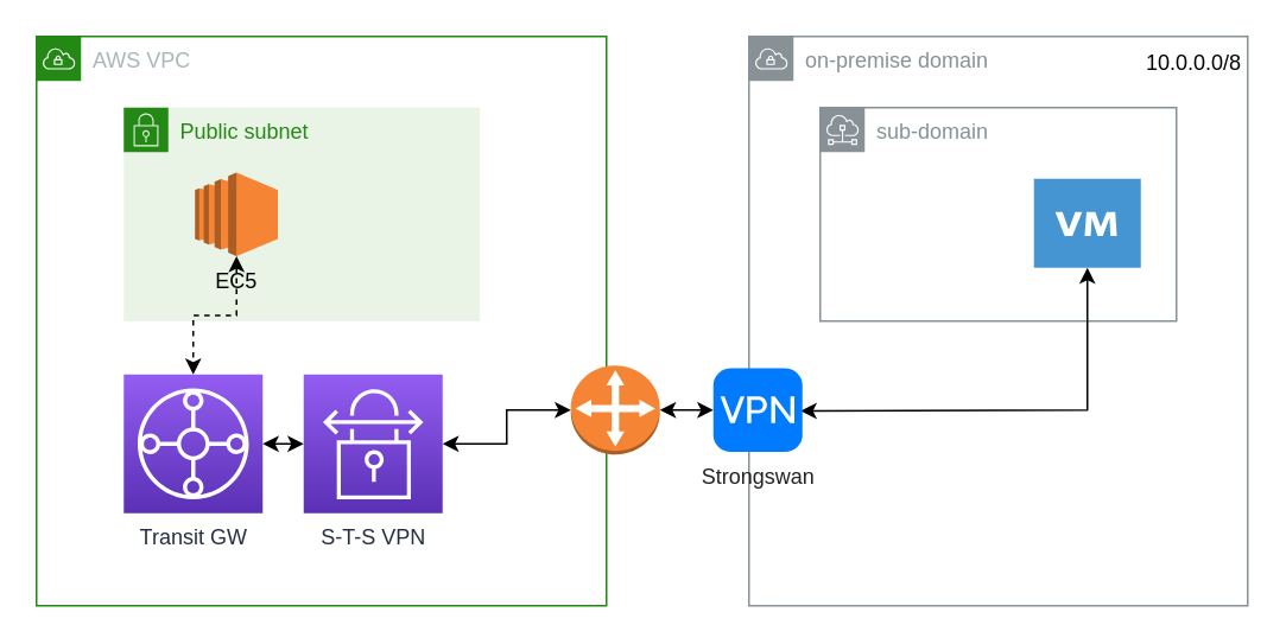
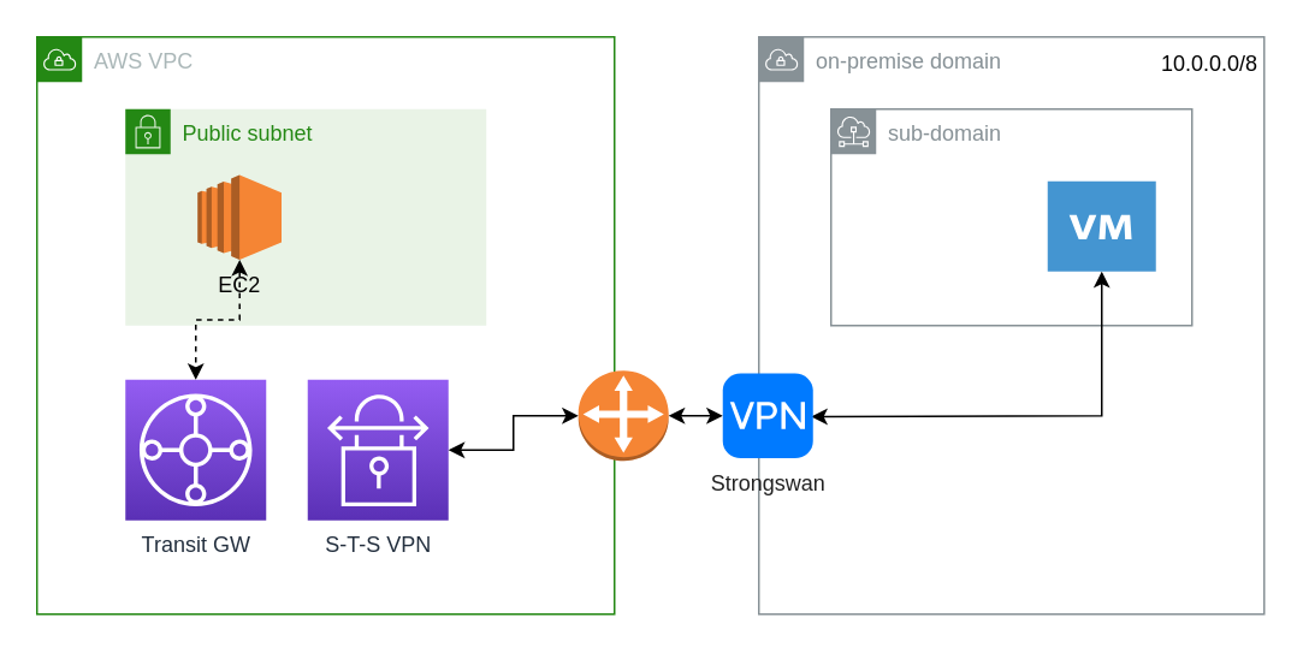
  <mxCell id="0" />
  <mxCell id="1" parent="0" />
  <mxCell id="2" value="AWS VPC" style="points=[[0,0],[0.25,0],[0.5,0],[0.75,0],[1,0],[1,0.25],[1,0.5],[1,0.75],[1,1],[0.75,1],[0.5,1],[0.25,1],[0,1],[0,0.75],[0,0.5],[0,0.25]];outlineConnect=0;gradientColor=none;html=1;whiteSpace=wrap;fontSize=12;fontStyle=0;container=1;pointerEvents=0;collapsible=0;recursiveResize=0;shape=mxgraph.aws4.group;grIcon=mxgraph.aws4.group_vpc;strokeColor=#248814;fillColor=none;verticalAlign=top;align=left;spacingLeft=30;fontColor=#AAB7B8;dashed=0;" parent="1" vertex="1"><mxGeometry x="20" y="20" width="320" height="320" as="geometry" /></mxCell>
  <mxCell id="3" value="Public subnet" style="points=[[0,0],[0.25,0],[0.5,0],[0.75,0],[1,0],[1,0.25],[1,0.5],[1,0.75],[1,1],[0.75,1],[0.5,1],[0.25,1],[0,1],[0,0.75],[0,0.5],[0,0.25]];outlineConnect=0;gradientColor=none;html=1;whiteSpace=wrap;fontSize=12;fontStyle=0;container=1;pointerEvents=0;collapsible=0;recursiveResize=0;shape=mxgraph.aws4.group;grIcon=mxgraph.aws4.group_security_group;grStroke=0;strokeColor=#248814;fillColor=#E9F3E6;verticalAlign=top;align=left;spacingLeft=30;fontColor=#248814;dashed=0;" parent="2" vertex="1"><mxGeometry x="49" y="40" width="200" height="120" as="geometry" /></mxCell>
- <mxCell id="4" value="EC5" style="outlineConnect=0;dashed=0;verticalLabelPosition=bottom;verticalAlign=top;align=center;html=1;shape=mxgraph.aws3.ec2;fillColor=#F58534;gradientColor=none;" parent="3" vertex="1"><mxGeometry x="40" y="36.5" width="46.5" height="47" as="geometry" /></mxCell>
+ <mxCell id="4" value="EC2" style="outlineConnect=0;dashed=0;verticalLabelPosition=bottom;verticalAlign=top;align=center;html=1;shape=mxgraph.aws3.ec2;fillColor=#F58534;gradientColor=none;" parent="3" vertex="1"><mxGeometry x="40" y="36.5" width="46.5" height="47" as="geometry" /></mxCell>
  <mxCell id="5" value="S-T-S VPN" style="sketch=0;points=[[0,0,0],[0.25,0,0],[0.5,0,0],[0.75,0,0],[1,0,0],[0,1,0],[0.25,1,0],[0.5,1,0],[0.75,1,0],[1,1,0],[0,0.25,0],[0,0.5,0],[0,0.75,0],[1,0.25,0],[1,0.5,0],[1,0.75,0]];outlineConnect=0;fontColor=#232F3E;gradientColor=#945DF2;gradientDirection=north;fillColor=#5A30B5;strokeColor=#ffffff;dashed=0;verticalLabelPosition=bottom;verticalAlign=top;align=center;html=1;fontSize=12;fontStyle=0;aspect=fixed;shape=mxgraph.aws4.resourceIcon;resIcon=mxgraph.aws4.site_to_site_vpn;" parent="2" vertex="1"><mxGeometry x="150" y="190" width="78" height="78" as="geometry" /></mxCell>
- <mxCell id="6" style="edgeStyle=orthogonalEdgeStyle;rounded=0;orthogonalLoop=1;jettySize=auto;html=1;entryX=0;entryY=0.5;entryDx=0;entryDy=0;entryPerimeter=0;startArrow=classic;startFill=1;" parent="2" source="7" target="5" edge="1"><mxGeometry relative="1" as="geometry" /></mxCell>
  <mxCell id="7" value="Transit GW" style="sketch=0;points=[[0,0,0],[0.25,0,0],[0.5,0,0],[0.75,0,0],[1,0,0],[0,1,0],[0.25,1,0],[0.5,1,0],[0.75,1,0],[1,1,0],[0,0.25,0],[0,0.5,0],[0,0.75,0],[1,0.25,0],[1,0.5,0],[1,0.75,0]];outlineConnect=0;fontColor=#232F3E;gradientColor=#945DF2;gradientDirection=north;fillColor=#5A30B5;strokeColor=#ffffff;dashed=0;verticalLabelPosition=bottom;verticalAlign=top;align=center;html=1;fontSize=12;fontStyle=0;aspect=fixed;shape=mxgraph.aws4.resourceIcon;resIcon=mxgraph.aws4.transit_gateway;" parent="2" vertex="1"><mxGeometry x="49" y="190" width="78" height="78" as="geometry" /></mxCell>
  <mxCell id="8" style="edgeStyle=orthogonalEdgeStyle;rounded=0;orthogonalLoop=1;jettySize=auto;html=1;startArrow=classic;startFill=1;dashed=1;" parent="2" source="4" target="7" edge="1"><mxGeometry relative="1" as="geometry" /></mxCell>
  <mxCell id="9" value="on-premise domain" style="sketch=0;outlineConnect=0;gradientColor=none;html=1;whiteSpace=wrap;fontSize=12;fontStyle=0;shape=mxgraph.aws4.group;grIcon=mxgraph.aws4.group_vpc;strokeColor=#879196;fillColor=none;verticalAlign=top;align=left;spacingLeft=30;fontColor=#879196;dashed=0;" parent="1" vertex="1"><mxGeometry x="420" y="20" width="280" height="320" as="geometry" /></mxCell>
  <mxCell id="10" value="sub-domain" style="sketch=0;outlineConnect=0;gradientColor=none;html=1;whiteSpace=wrap;fontSize=12;fontStyle=0;shape=mxgraph.aws4.group;grIcon=mxgraph.aws4.group_subnet;strokeColor=#879196;fillColor=none;verticalAlign=top;align=left;spacingLeft=30;fontColor=#879196;dashed=0;" parent="1" vertex="1"><mxGeometry x="460" y="60" width="200" height="120" as="geometry" /></mxCell>
  <mxCell id="11" style="edgeStyle=none;rounded=0;orthogonalLoop=1;jettySize=auto;html=1;entryX=0.98;entryY=0.511;entryDx=0;entryDy=0;startArrow=classic;startFill=1;entryPerimeter=0;" parent="1" source="12" target="17" edge="1"><mxGeometry relative="1" as="geometry"><Array as="points"><mxPoint x="610" y="230" /></Array><mxPoint x="500" y="230" as="targetPoint" /></mxGeometry></mxCell>
  <mxCell id="12" value="" style="shadow=0;dashed=0;html=1;strokeColor=none;fillColor=#4495D1;labelPosition=center;verticalLabelPosition=bottom;verticalAlign=top;align=center;outlineConnect=0;shape=mxgraph.veeam.2d.virtual_machine;" parent="1" vertex="1"><mxGeometry x="580" y="100" width="60" height="50" as="geometry" /></mxCell>
  <mxCell id="13" style="edgeStyle=orthogonalEdgeStyle;rounded=0;orthogonalLoop=1;jettySize=auto;html=1;entryX=0;entryY=0.5;entryDx=0;entryDy=0;startArrow=classic;startFill=1;" parent="1" source="14" edge="1"><mxGeometry relative="1" as="geometry"><mxPoint x="400" y="230" as="targetPoint" /></mxGeometry></mxCell>
  <mxCell id="14" value="" style="outlineConnect=0;dashed=0;verticalLabelPosition=bottom;verticalAlign=top;align=center;html=1;shape=mxgraph.aws3.customer_gateway;fillColor=#F58534;gradientColor=none;" parent="1" vertex="1"><mxGeometry x="320" y="205" width="50" height="50" as="geometry" /></mxCell>
  <mxCell id="15" style="edgeStyle=orthogonalEdgeStyle;rounded=0;orthogonalLoop=1;jettySize=auto;html=1;entryX=0;entryY=0.5;entryDx=0;entryDy=0;entryPerimeter=0;startArrow=classic;startFill=1;" parent="1" source="5" target="14" edge="1"><mxGeometry relative="1" as="geometry" /></mxCell>
  <mxCell id="16" value="10.0.0.0/8" style="text;html=1;strokeColor=none;fillColor=none;align=center;verticalAlign=middle;whiteSpace=wrap;rounded=0;" parent="1" vertex="1"><mxGeometry x="640" y="20" width="60" height="30" as="geometry" /></mxCell>
  <mxCell id="17" value="&lt;font style=&quot;font-size: 12px;&quot;&gt;Strongswan&lt;/font&gt;" style="html=1;strokeWidth=1;shadow=0;dashed=0;shape=mxgraph.ios7.misc.vpn;fillColor=#007AFF;strokeColor=none;buttonText=;strokeColor2=#222222;fontColor=#222222;fontSize=8;verticalLabelPosition=bottom;verticalAlign=top;align=center;sketch=0;" vertex="1" parent="1"><mxGeometry x="400" y="206.5" width="50" height="47" as="geometry" /></mxCell>
